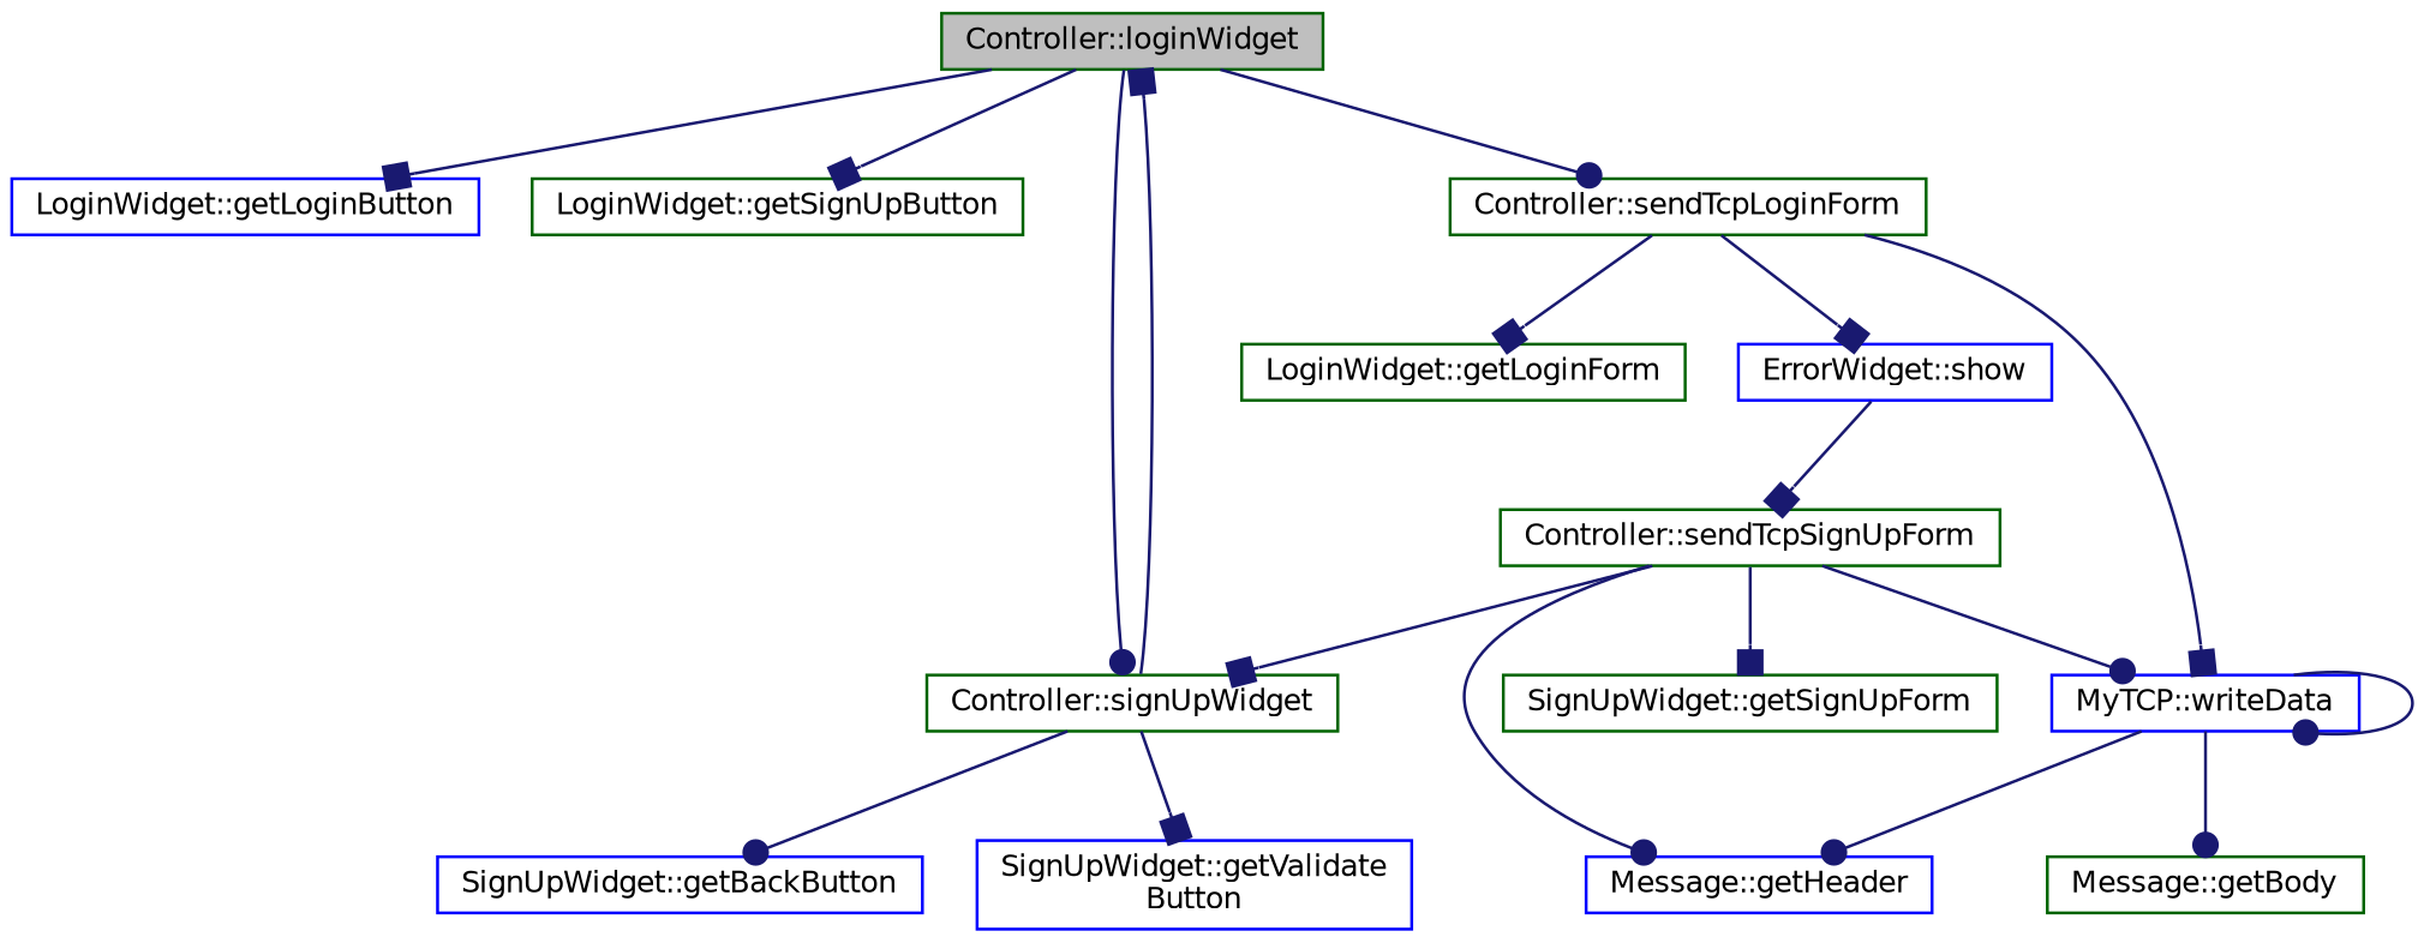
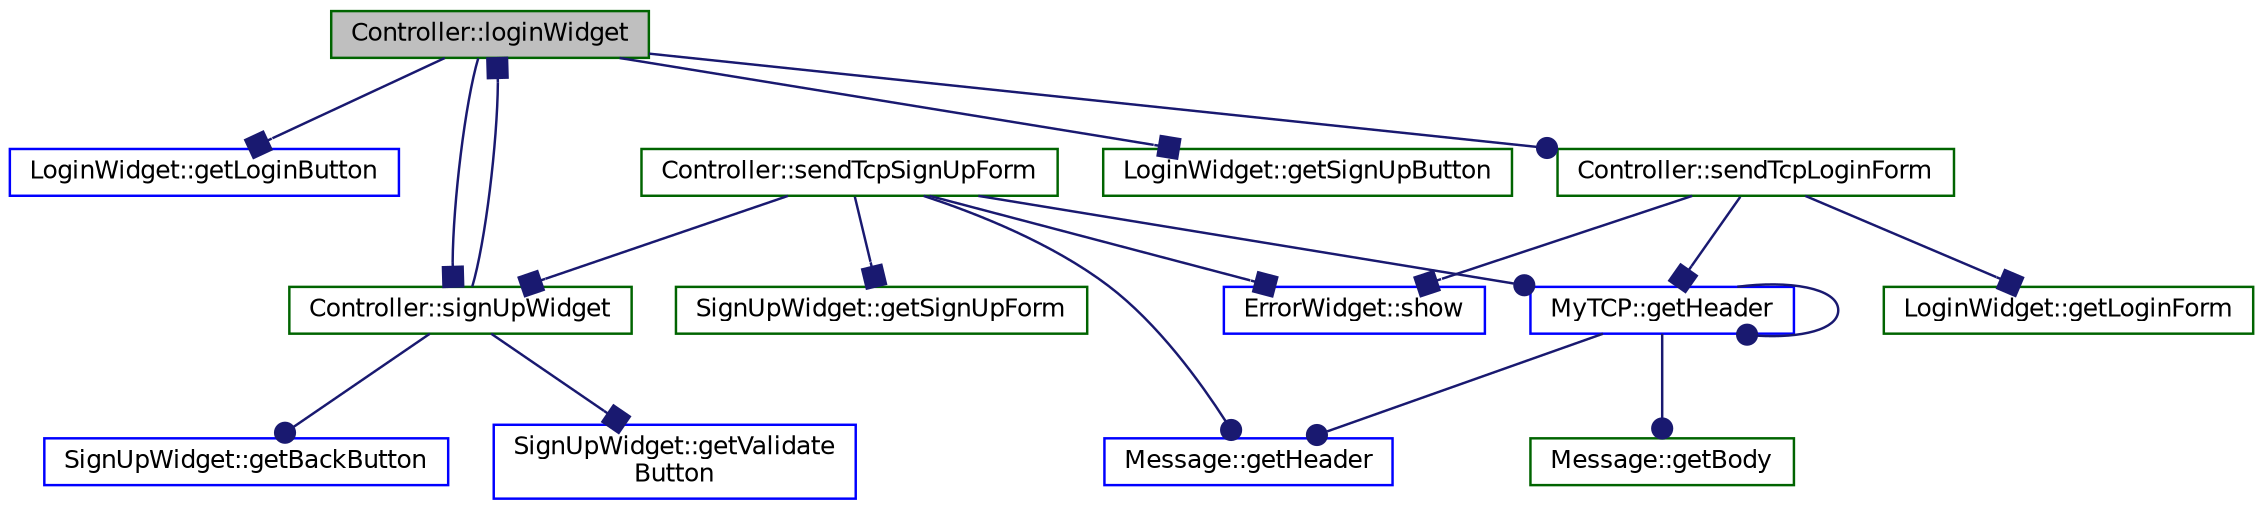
  digraph {
    rankdir=TB
    node [color=darkgreen fillcolor=white fontname=Helvetica fontsize=10 shape=record style=filled]
    edge [arrowhead=box color=midnightblue fontname=Helvetica fontsize=10 labelfontname=Helvetica labelfontsize=10 style=solid]
    n1 [fillcolor=grey75 fontcolor=black height=0.2 label="Controller::loginWidget" width=0.4]
    n2 [color=blue height=0.2 label="LoginWidget::getLoginButton" width=0.4]
    n3 [height=0.2 label="LoginWidget::getSignUpButton" width=0.4]
    n4 [height=0.2 label="Controller::sendTcpLoginForm" width=0.4]
    n5 [height=0.2 label="Controller::signUpWidget" width=0.4]
    n6 [height=0.2 label="LoginWidget::getLoginForm" width=0.4]
    n7 [color=blue height=0.2 label="ErrorWidget::show" width=0.4]
-   n8 [color=blue height=0.2 label="MyTCP::writeData" width=0.4]
+   n8 [color=blue height=0.2 label="MyTCP::getHeader" width=0.4]
    n9 [color=blue height=0.2 label="SignUpWidget::getBackButton" width=0.4]
    n10 [color=blue height=0.2 label="SignUpWidget::getValidate\lButton" width=0.4]
    n11 [color=blue height=0.2 label="Message::getHeader" width=0.4]
    n12 [height=0.2 label="Message::getBody" width=0.4]
    n13 [height=0.2 label="Controller::sendTcpSignUpForm" width=0.4]
    n14 [height=0.2 label="SignUpWidget::getSignUpForm" width=0.4]
    n1 -> n2
    n1 -> n3
    n1 -> n4 [arrowhead=dot]
-   n1 -> n5 [arrowhead=dot]
+   n1 -> n5
    n4 -> n6
    n4 -> n7
    n4 -> n8
    n5 -> n1
    n5 -> n9 [arrowhead=dot]
    n5 -> n10
    n8 -> n8 [arrowhead=dot]
    n8 -> n11 [arrowhead=dot]
    n8 -> n12 [arrowhead=dot]
    n13 -> n5
-   n7 -> n13
+   n13 -> n7
    n13 -> n8 [arrowhead=dot]
    n13 -> n11 [arrowhead=dot]
    n13 -> n14
  }
